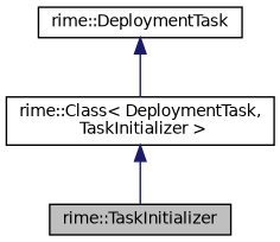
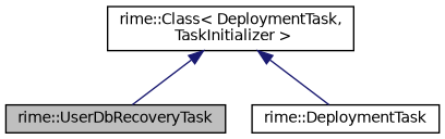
  digraph {
    node [color=black fillcolor=white fontname=Helvetica fontsize=10 shape=record style=filled]
    edge [color=midnightblue dir=back fontname=Helvetica fontsize=10 labelfontname=Helvetica labelfontsize=10 style=solid]
-   n1 [fillcolor=grey75 fontcolor=black height=0.2 label="rime::TaskInitializer" width=0.4]
+   n1 [fillcolor=grey75 fontcolor=black height=0.2 label="rime::UserDbRecoveryTask" width=0.4]
    n2 [height=0.2 label="rime::DeploymentTask" width=0.4]
    n3 [height=0.2 label="rime::Class\< DeploymentTask,\l TaskInitializer \>" width=0.4]
    n3 -> n1
-   n2 -> n3
+   n3 -> n2
  }
